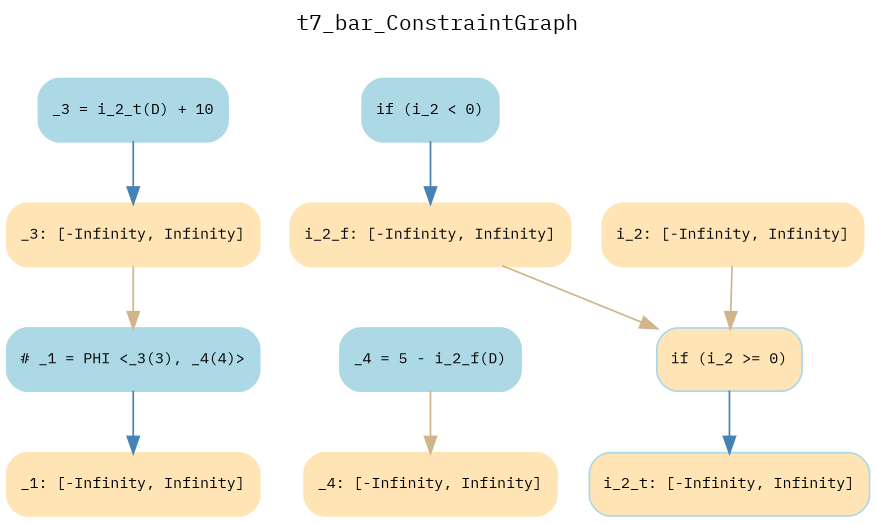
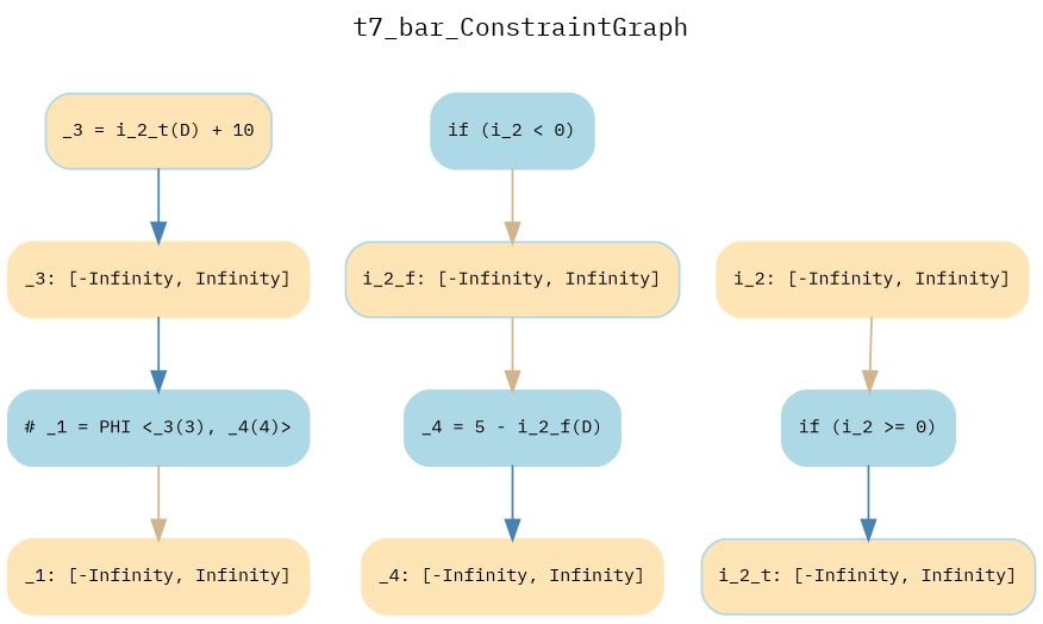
  digraph {
    fontname="IBM Plex Mono"
    fontsize=12
    label=t7_bar_ConstraintGraph
    labelloc=top
    node [color=lightblue fillcolor=moccasin fontname="IBM Plex Mono" fontsize=9 shape=Mrecord style=filled]
    edge [color=steelblue fontname="IBM Plex Mono" fontsize=10]
    n1 [fillcolor=lightblue label="{ # _1 = PHI \<_3(3), _4(4)\> }"]
    n2 [color=moccasin label="{ _1: \[-Infinity, Infinity\] }"]
    n3 [fillcolor=lightblue label="{ if (i_2 \< 0) }"]
-   n4 [color=moccasin label="{ i_2_f: \[-Infinity, Infinity\] }"]
+   n4 [label="{ i_2_f: \[-Infinity, Infinity\] }"]
    n5 [fillcolor=lightblue label="{ _4 = 5 - i_2_f(D) }"]
    n6 [color=moccasin label="{ _4: \[-Infinity, Infinity\] }"]
-   n7 [label="{ if (i_2 \>= 0) }"]
+   n7 [fillcolor=lightblue label="{ if (i_2 \>= 0) }"]
    n8 [label="{ i_2_t: \[-Infinity, Infinity\] }"]
-   n9 [fillcolor=lightblue label="{ _3 = i_2_t(D) + 10 }"]
+   n9 [label="{ _3 = i_2_t(D) + 10 }"]
    n10 [color=moccasin label="{ _3: \[-Infinity, Infinity\] }"]
    n11 [color=moccasin label="{ i_2: \[-Infinity, Infinity\] }"]
-   n1 -> n2
-   n3 -> n4
-   n4 -> n7 [color=tan]
-   n5 -> n6 [color=tan]
+   n1 -> n2 [color=tan]
+   n3 -> n4 [color=tan]
+   n4 -> n5 [color=tan]
+   n5 -> n6
    n7 -> n8
    n9 -> n10
-   n10 -> n1 [color=tan]
+   n10 -> n1
    n11 -> n7 [color=tan]
  }
